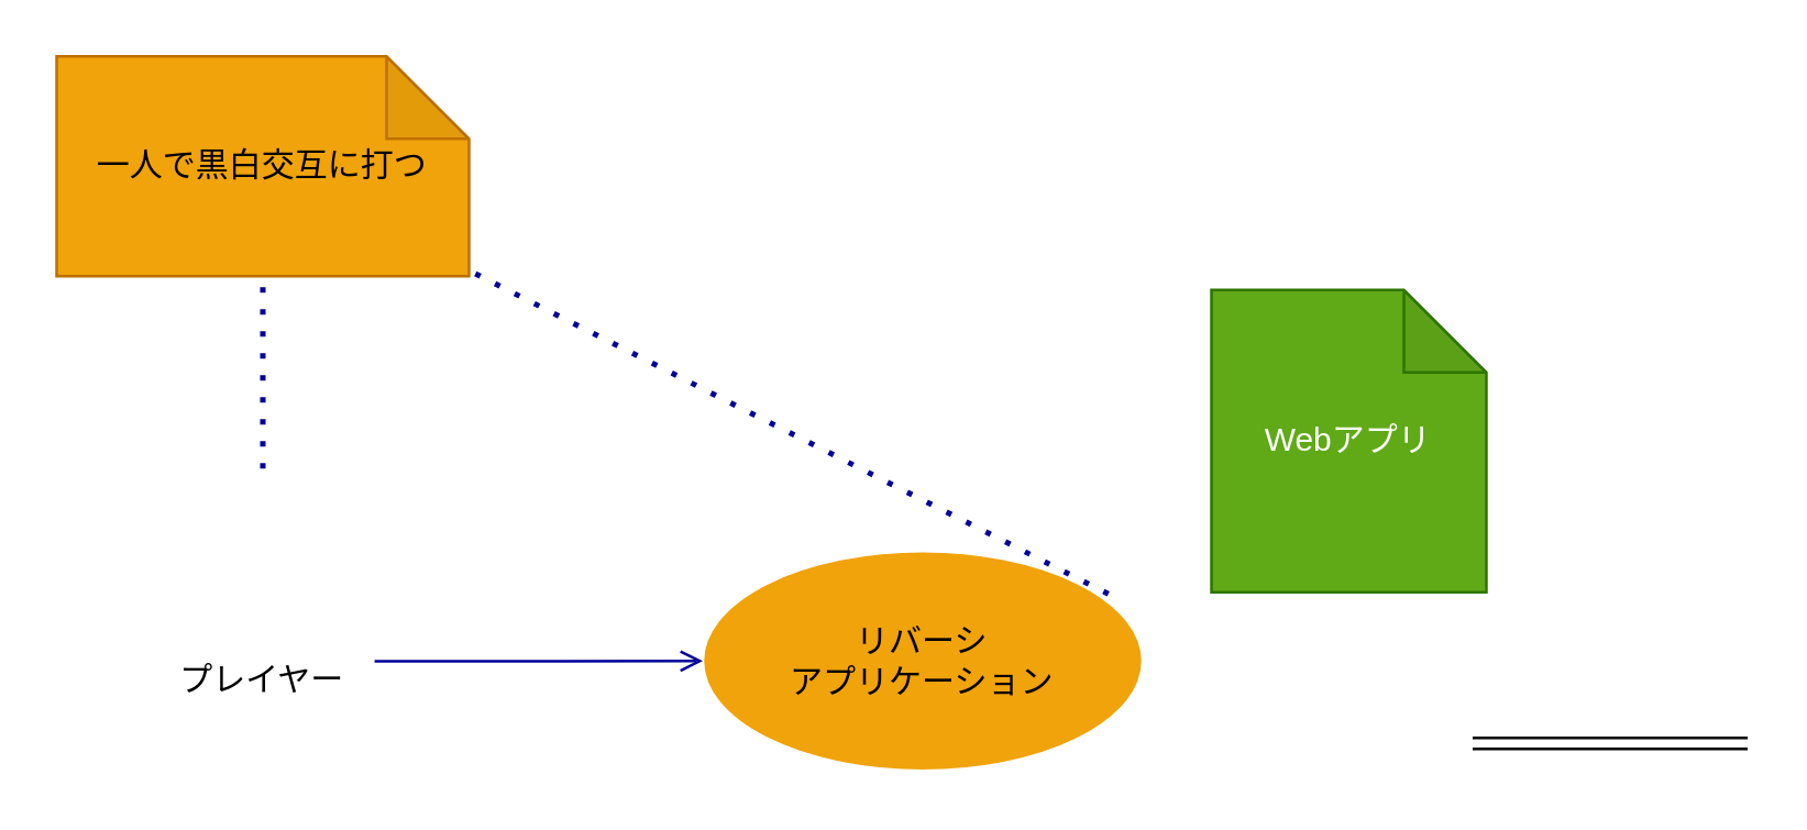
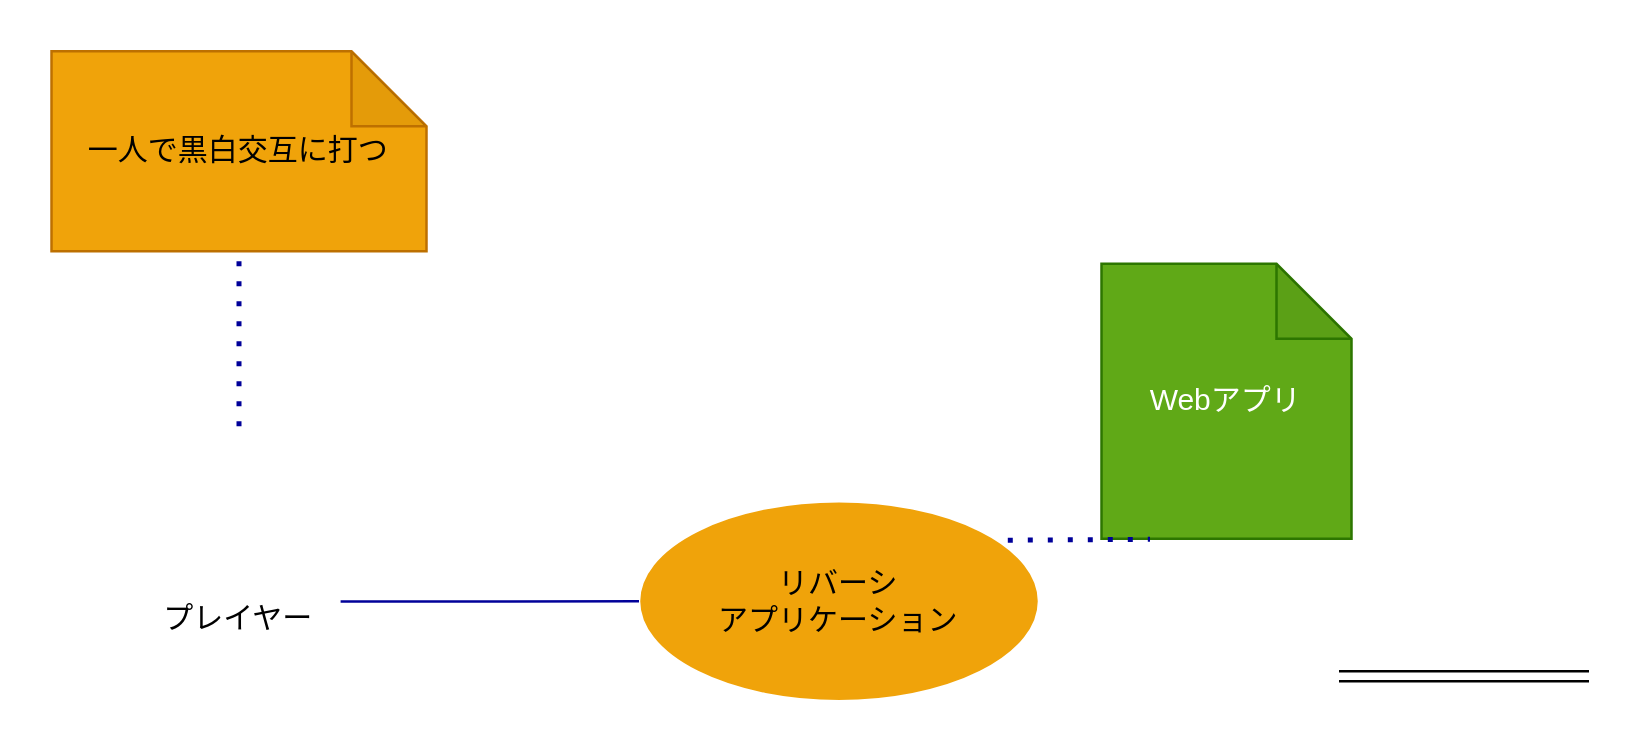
  <mxCell id="0" />
  <mxCell id="1" parent="0" />
  <mxCell id="2" style="edgeStyle=none;html=1;exitX=0;exitY=0.5;exitDx=0;exitDy=0;" edge="1" parent="1" source="3"><mxGeometry relative="1" as="geometry"><mxPoint x="385" y="250" as="targetPoint" /></mxGeometry></mxCell>
  <mxCell id="3" value="リバーシ&lt;br&gt;アプリケーション" style="ellipse;whiteSpace=wrap;html=1;strokeColor=#FFFFFF;fillColor=#f0a30a;" vertex="1" parent="1"><mxGeometry x="255" y="200" width="160" height="80" as="geometry" /></mxCell>
  <mxCell id="4" value="&lt;br&gt;&lt;br&gt;&lt;br&gt;プレイヤー" style="shape=actor;whiteSpace=wrap;html=1;strokeColor=#FFFFFF;" vertex="1" parent="1"><mxGeometry x="55" y="180" width="80" height="90" as="geometry" /></mxCell>
  <mxCell id="5" value="" style="shape=link;html=1;" edge="1" parent="1"><mxGeometry width="100" relative="1" as="geometry"><mxPoint x="535" y="270" as="sourcePoint" /><mxPoint x="635" y="270" as="targetPoint" /></mxGeometry></mxCell>
- <mxCell id="6" value="" style="endArrow=open;html=1;strokeColor=#000099;entryX=0;entryY=0.5;entryDx=0;entryDy=0;exitX=1.008;exitY=0.668;exitDx=0;exitDy=0;exitPerimeter=0;" edge="1" parent="1" source="4" target="3"><mxGeometry width="50" height="50" relative="1" as="geometry"><mxPoint x="135" y="250" as="sourcePoint" /><mxPoint x="245" y="250" as="targetPoint" /></mxGeometry></mxCell>
+ <mxCell id="6" value="" style="endArrow=none;html=1;strokeColor=#000099;entryX=0;entryY=0.5;entryDx=0;entryDy=0;exitX=1.008;exitY=0.668;exitDx=0;exitDy=0;exitPerimeter=0;" edge="1" parent="1" source="4" target="3"><mxGeometry width="50" height="50" relative="1" as="geometry"><mxPoint x="135" y="250" as="sourcePoint" /><mxPoint x="245" y="250" as="targetPoint" /></mxGeometry></mxCell>
  <mxCell id="7" value="Webアプリ" style="shape=note;whiteSpace=wrap;html=1;backgroundOutline=1;darkOpacity=0.05;strokeColor=#2D7600;fillColor=#60a917;fontColor=#ffffff;" vertex="1" parent="1"><mxGeometry x="440" y="105" width="100" height="110" as="geometry" /></mxCell>
- <mxCell id="8" value="" style="endArrow=none;dashed=1;html=1;dashPattern=1 3;strokeWidth=2;strokeColor=#000099;exitX=0.922;exitY=0.195;exitDx=0;exitDy=0;exitPerimeter=0;" edge="1" parent="1" source="3" target="11"><mxGeometry width="50" height="50" relative="1" as="geometry"><mxPoint x="395" y="220" as="sourcePoint" /><mxPoint x="445" y="170" as="targetPoint" /></mxGeometry></mxCell>
+ <mxCell id="8" value="" style="endArrow=none;dashed=1;html=1;dashPattern=1 3;strokeWidth=2;strokeColor=#000099;exitX=0.922;exitY=0.195;exitDx=0;exitDy=0;exitPerimeter=0;entryX=0.194;entryY=1.002;entryDx=0;entryDy=0;entryPerimeter=0;" edge="1" parent="1" source="3" target="7"><mxGeometry width="50" height="50" relative="1" as="geometry"><mxPoint x="395" y="220" as="sourcePoint" /><mxPoint x="445" y="170" as="targetPoint" /></mxGeometry></mxCell>
  <mxCell id="9" value="" style="endArrow=none;dashed=1;html=1;dashPattern=1 3;strokeWidth=2;strokeColor=#000099;startArrow=none;" edge="1" parent="1" source="11"><mxGeometry width="50" height="50" relative="1" as="geometry"><mxPoint x="95" y="170" as="sourcePoint" /><mxPoint x="85" y="100" as="targetPoint" /></mxGeometry></mxCell>
  <mxCell id="10" value="" style="endArrow=none;dashed=1;html=1;dashPattern=1 3;strokeWidth=2;strokeColor=#000099;" edge="1" parent="1" target="11"><mxGeometry width="50" height="50" relative="1" as="geometry"><mxPoint x="95" y="170" as="sourcePoint" /><mxPoint x="85" y="100" as="targetPoint" /></mxGeometry></mxCell>
  <mxCell id="11" value="一人で黒白交互に打つ" style="shape=note;whiteSpace=wrap;html=1;backgroundOutline=1;darkOpacity=0.05;strokeColor=#BD7000;fillColor=#f0a30a;fontColor=#000000;" vertex="1" parent="1"><mxGeometry x="20" y="20" width="150" height="80" as="geometry" /></mxCell>
